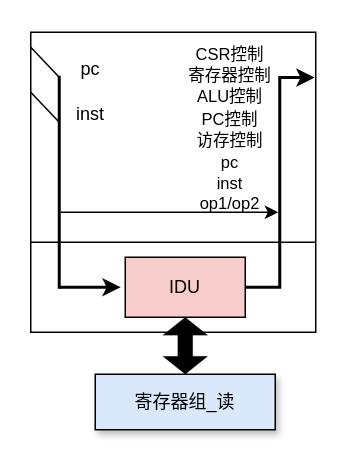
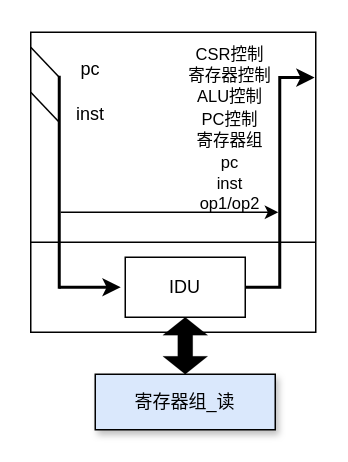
  <mxCell id="0" />
  <mxCell id="1" parent="0" />
  <mxCell id="2" value="" style="rounded=0;whiteSpace=wrap;html=1;movable=1;resizable=1;rotatable=1;deletable=1;editable=1;locked=0;connectable=1;" parent="1" vertex="1"><mxGeometry x="20" y="21" width="190" height="200" as="geometry" /></mxCell>
  <mxCell id="3" value="" style="endArrow=classic;html=1;rounded=0;exitX=1;exitY=0.5;exitDx=0;exitDy=0;edgeStyle=elbowEdgeStyle;entryX=0.996;entryY=0.151;entryDx=0;entryDy=0;entryPerimeter=0;strokeWidth=2;" parent="1" source="12" target="2" edge="1"><mxGeometry width="50" height="50" relative="1" as="geometry"><mxPoint x="58" y="261" as="sourcePoint" /><mxPoint x="208" y="111" as="targetPoint" /></mxGeometry></mxCell>
  <mxCell id="4" value="" style="shape=flexArrow;endArrow=classic;startArrow=block;html=1;rounded=0;entryX=0.5;entryY=1;entryDx=0;entryDy=0;fillColor=#000000;elbow=vertical;strokeWidth=0;targetPerimeterSpacing=0;startFill=0;startSize=4;endSize=4;" parent="1" target="12" edge="1"><mxGeometry width="100" height="100" relative="1" as="geometry"><mxPoint x="123" y="249" as="sourcePoint" /><mxPoint x="158" y="211" as="targetPoint" /></mxGeometry></mxCell>
  <mxCell id="5" value="" style="endArrow=none;html=1;rounded=0;entryX=1.001;entryY=0.721;entryDx=0;entryDy=0;entryPerimeter=0;" parent="1" edge="1"><mxGeometry width="50" height="50" relative="1" as="geometry"><mxPoint x="210" y="161" as="sourcePoint" /><mxPoint x="20" y="161" as="targetPoint" /></mxGeometry></mxCell>
  <mxCell id="6" value="" style="endArrow=none;html=1;rounded=0;strokeWidth=2;" parent="1" edge="1"><mxGeometry width="50" height="50" relative="1" as="geometry"><mxPoint x="39" y="192" as="sourcePoint" /><mxPoint x="39" y="50" as="targetPoint" /></mxGeometry></mxCell>
  <mxCell id="7" value="" style="endArrow=none;html=1;rounded=0;" parent="1" edge="1"><mxGeometry width="50" height="50" relative="1" as="geometry"><mxPoint x="39" y="51" as="sourcePoint" /><mxPoint x="20" y="31" as="targetPoint" /></mxGeometry></mxCell>
  <mxCell id="8" value="" style="endArrow=none;html=1;rounded=0;" parent="1" edge="1"><mxGeometry width="50" height="50" relative="1" as="geometry"><mxPoint x="39" y="81" as="sourcePoint" /><mxPoint x="20" y="61" as="targetPoint" /></mxGeometry></mxCell>
  <mxCell id="9" value="pc" style="text;html=1;strokeColor=none;fillColor=none;align=center;verticalAlign=middle;whiteSpace=wrap;rounded=0;" parent="1" vertex="1"><mxGeometry x="30" y="31" width="60" height="30" as="geometry" /></mxCell>
  <mxCell id="10" value="inst" style="text;html=1;strokeColor=none;fillColor=none;align=center;verticalAlign=middle;whiteSpace=wrap;rounded=0;" parent="1" vertex="1"><mxGeometry x="30" y="61" width="60" height="30" as="geometry" /></mxCell>
  <mxCell id="11" value="" style="endArrow=classic;html=1;rounded=0;strokeWidth=2;entryX=0;entryY=0.5;entryDx=0;entryDy=0;" parent="1" edge="1"><mxGeometry width="50" height="50" relative="1" as="geometry"><mxPoint x="39" y="191" as="sourcePoint" /><mxPoint x="80" y="191" as="targetPoint" /></mxGeometry></mxCell>
- <mxCell id="12" value="IDU" style="rounded=0;whiteSpace=wrap;html=1;fillColor=#f8cecc;" parent="1" vertex="1"><mxGeometry x="83" y="171" width="80" height="40" as="geometry" /></mxCell>
+ <mxCell id="12" value="IDU" style="rounded=0;whiteSpace=wrap;html=1;" parent="1" vertex="1"><mxGeometry x="83" y="171" width="80" height="40" as="geometry" /></mxCell>
  <mxCell id="13" value="" style="edgeStyle=orthogonalEdgeStyle;rounded=0;orthogonalLoop=1;jettySize=auto;html=1;dashed=1;" parent="1" source="14" target="12" edge="1"><mxGeometry relative="1" as="geometry" /></mxCell>
  <mxCell id="14" value="寄存器组_读" style="rounded=0;whiteSpace=wrap;html=1;shadow=1;fillColor=#dae8fc;" parent="1" vertex="1"><mxGeometry x="63" y="249" width="120" height="37" as="geometry" /></mxCell>
- <mxCell id="15" value="&lt;font style=&quot;font-size: 11px;&quot;&gt;CSR控制&lt;/font&gt;&lt;div&gt;&lt;span style=&quot;font-size: 11px;&quot;&gt;寄存器控制&lt;/span&gt;&lt;/div&gt;&lt;div&gt;&lt;span style=&quot;font-size: 11px;&quot;&gt;ALU控制&lt;/span&gt;&lt;/div&gt;&lt;div&gt;&lt;span style=&quot;font-size: 11px;&quot;&gt;PC控制&lt;/span&gt;&lt;/div&gt;&lt;div&gt;&lt;span style=&quot;font-size: 11px;&quot;&gt;访存控制&lt;/span&gt;&lt;/div&gt;&lt;div&gt;&lt;span style=&quot;font-size: 11px;&quot;&gt;pc&lt;/span&gt;&lt;/div&gt;&lt;div&gt;&lt;span style=&quot;font-size: 11px;&quot;&gt;inst&lt;br&gt;&lt;/span&gt;&lt;div style=&quot;font-size: 11px;&quot;&gt;op1/op2&lt;/div&gt;&lt;/div&gt;" style="text;html=1;align=center;verticalAlign=middle;whiteSpace=wrap;rounded=0;" parent="1" vertex="1"><mxGeometry x="123" y="20" width="60" height="130" as="geometry" /></mxCell>
+ <mxCell id="15" value="&lt;font style=&quot;font-size: 11px;&quot;&gt;CSR控制&lt;/font&gt;&lt;div&gt;&lt;span style=&quot;font-size: 11px;&quot;&gt;寄存器控制&lt;/span&gt;&lt;/div&gt;&lt;div&gt;&lt;span style=&quot;font-size: 11px;&quot;&gt;ALU控制&lt;/span&gt;&lt;/div&gt;&lt;div&gt;&lt;span style=&quot;font-size: 11px;&quot;&gt;PC控制&lt;/span&gt;&lt;/div&gt;&lt;div&gt;&lt;span style=&quot;font-size: 11px;&quot;&gt;寄存器组&lt;/span&gt;&lt;/div&gt;&lt;div&gt;&lt;span style=&quot;font-size: 11px;&quot;&gt;pc&lt;/span&gt;&lt;/div&gt;&lt;div&gt;&lt;span style=&quot;font-size: 11px;&quot;&gt;inst&lt;br&gt;&lt;/span&gt;&lt;div style=&quot;font-size: 11px;&quot;&gt;op1/op2&lt;/div&gt;&lt;/div&gt;" style="text;html=1;align=center;verticalAlign=middle;whiteSpace=wrap;rounded=0;" parent="1" vertex="1"><mxGeometry x="123" y="20" width="60" height="130" as="geometry" /></mxCell>
  <mxCell id="16" value="" style="endArrow=classic;html=1;rounded=0;entryX=0.994;entryY=0.922;entryDx=0;entryDy=0;entryPerimeter=0;" parent="1" edge="1"><mxGeometry width="50" height="50" relative="1" as="geometry"><mxPoint x="40" y="141" as="sourcePoint" /><mxPoint x="185" y="141" as="targetPoint" /></mxGeometry></mxCell>
